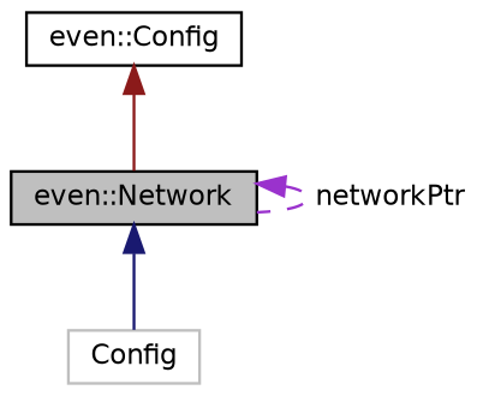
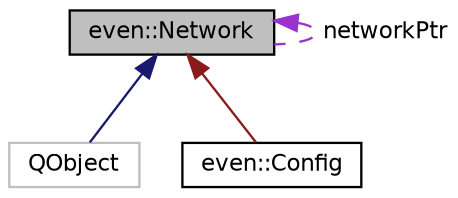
  digraph {
    node [color=black fillcolor=white fontname=Helvetica fontsize=10 shape=record style=filled]
    edge [dir=back fontname=Helvetica fontsize=10 labelfontname=Helvetica labelfontsize=10 style=solid]
    n1 [fillcolor=grey75 fontcolor=black height=0.2 label="even::Network" width=0.4]
-   n2 [color=grey75 height=0.2 label=Config width=0.4]
+   n2 [color=grey75 height=0.2 label=QObject width=0.4]
    n3 [height=0.2 label="even::Config" width=0.4]
    n1 -> n1 [color=darkorchid3 label=" networkPtr" style=dashed]
    n1 -> n2 [color=midnightblue]
-   n3 -> n1 [color=firebrick4]
+   n1 -> n3 [color=firebrick4]
  }
